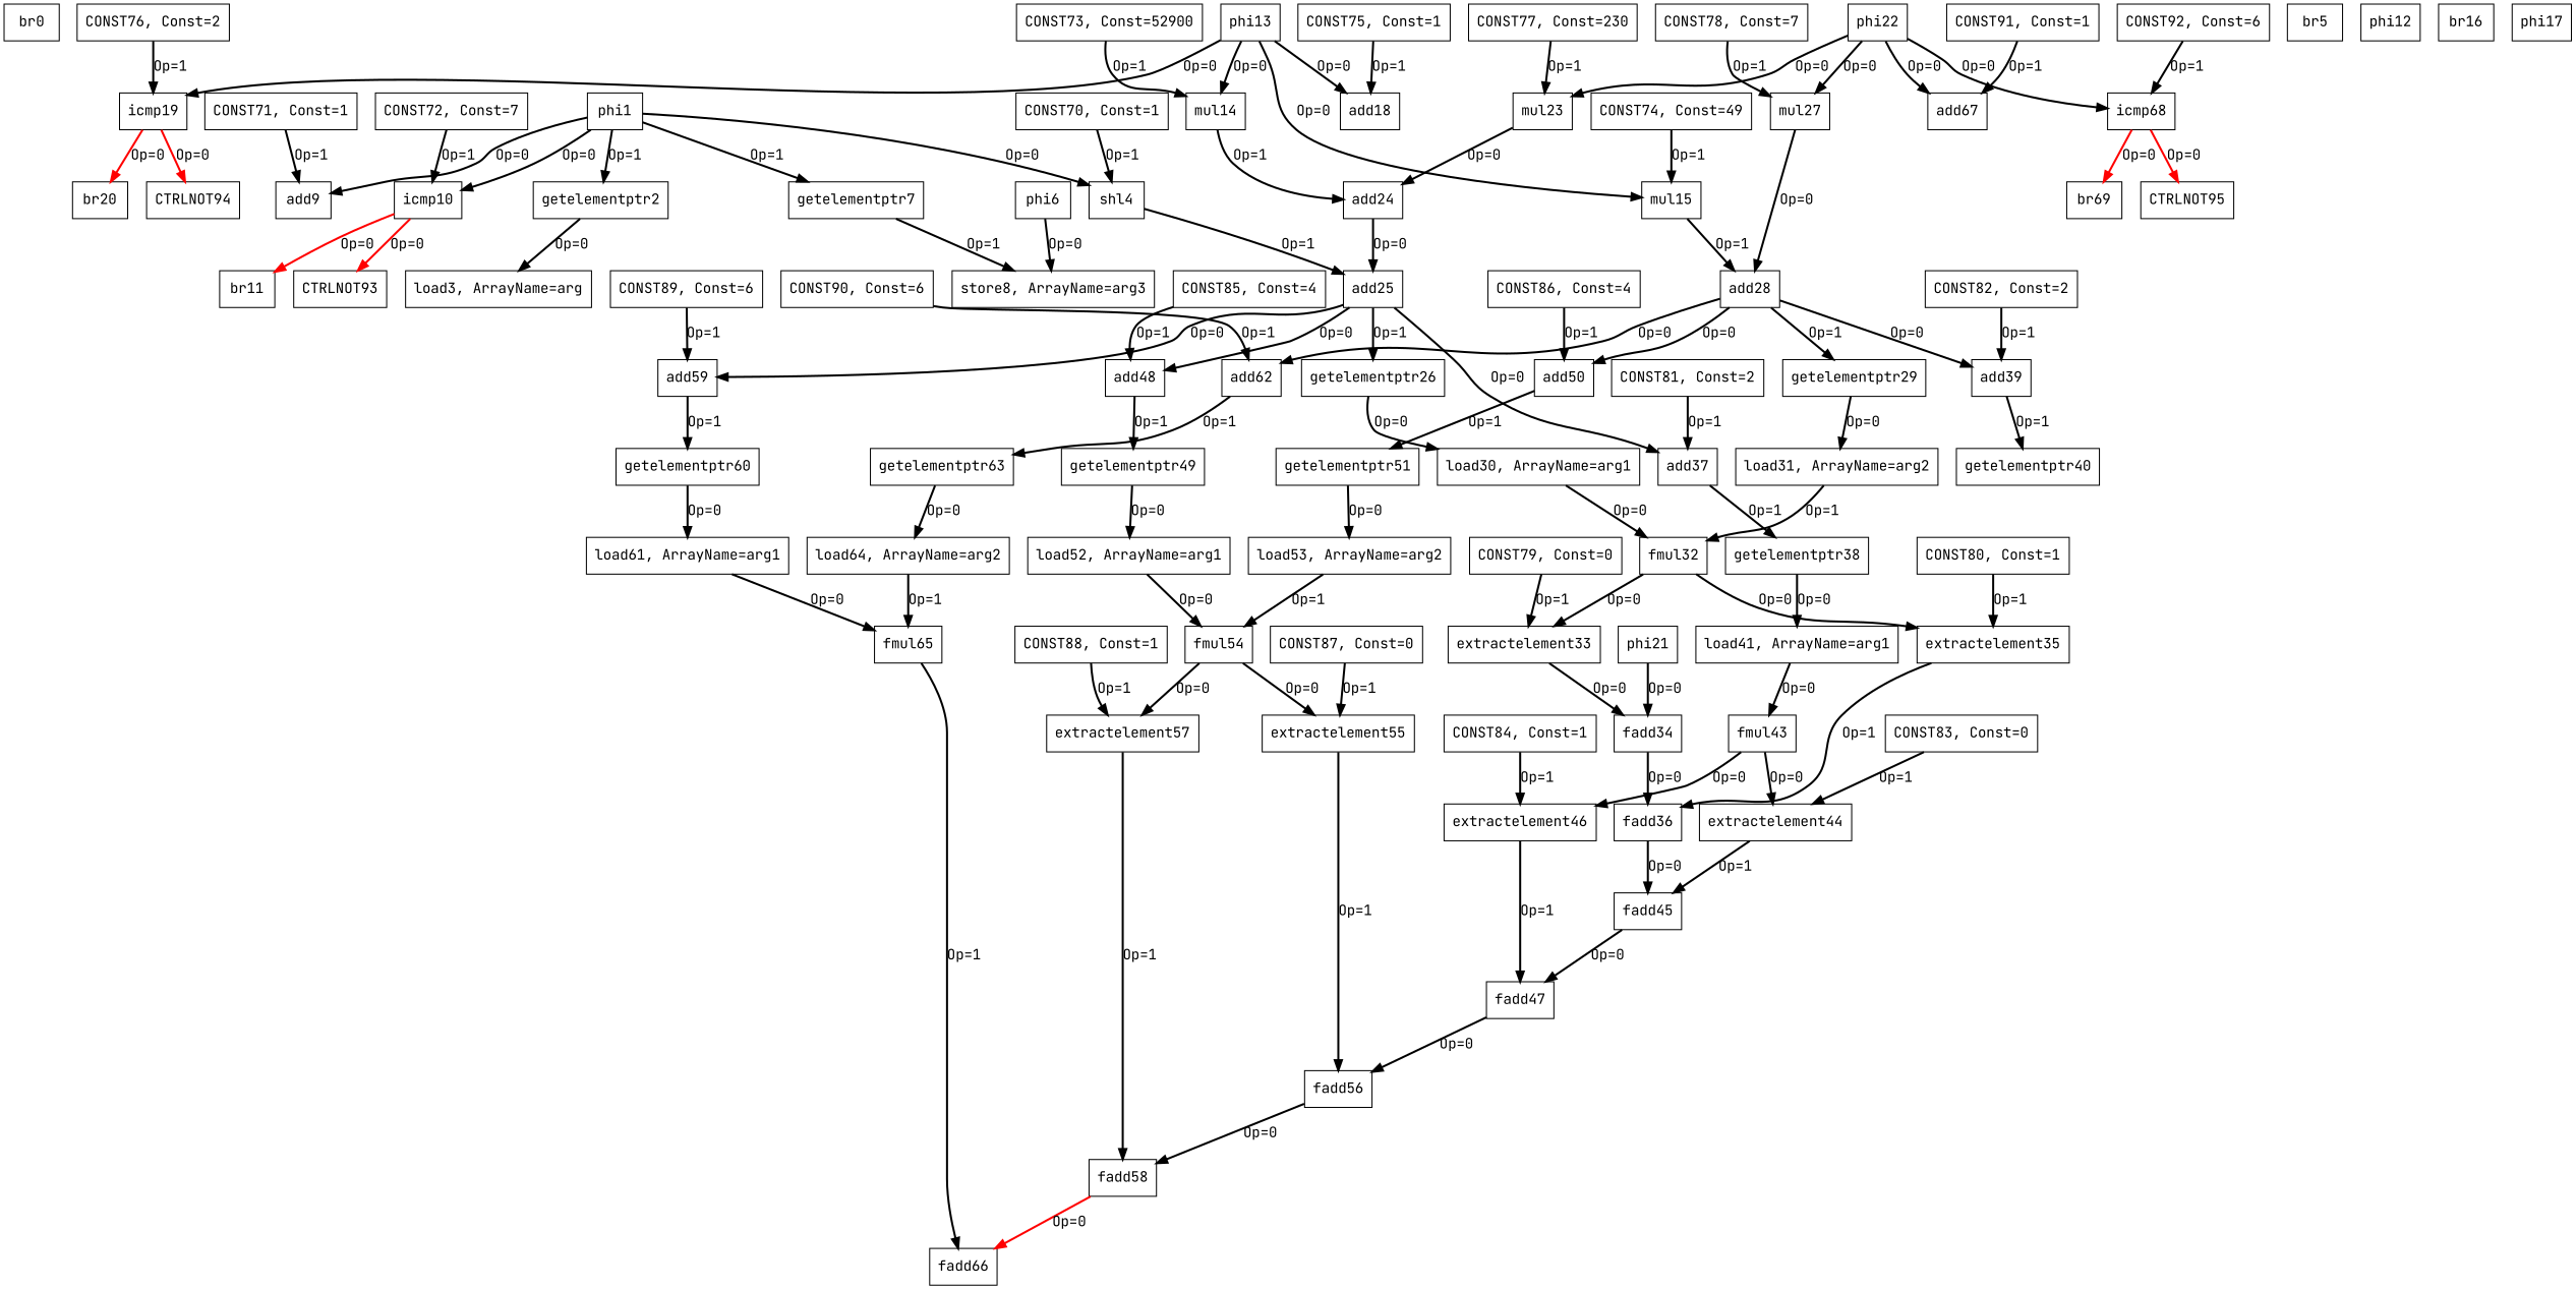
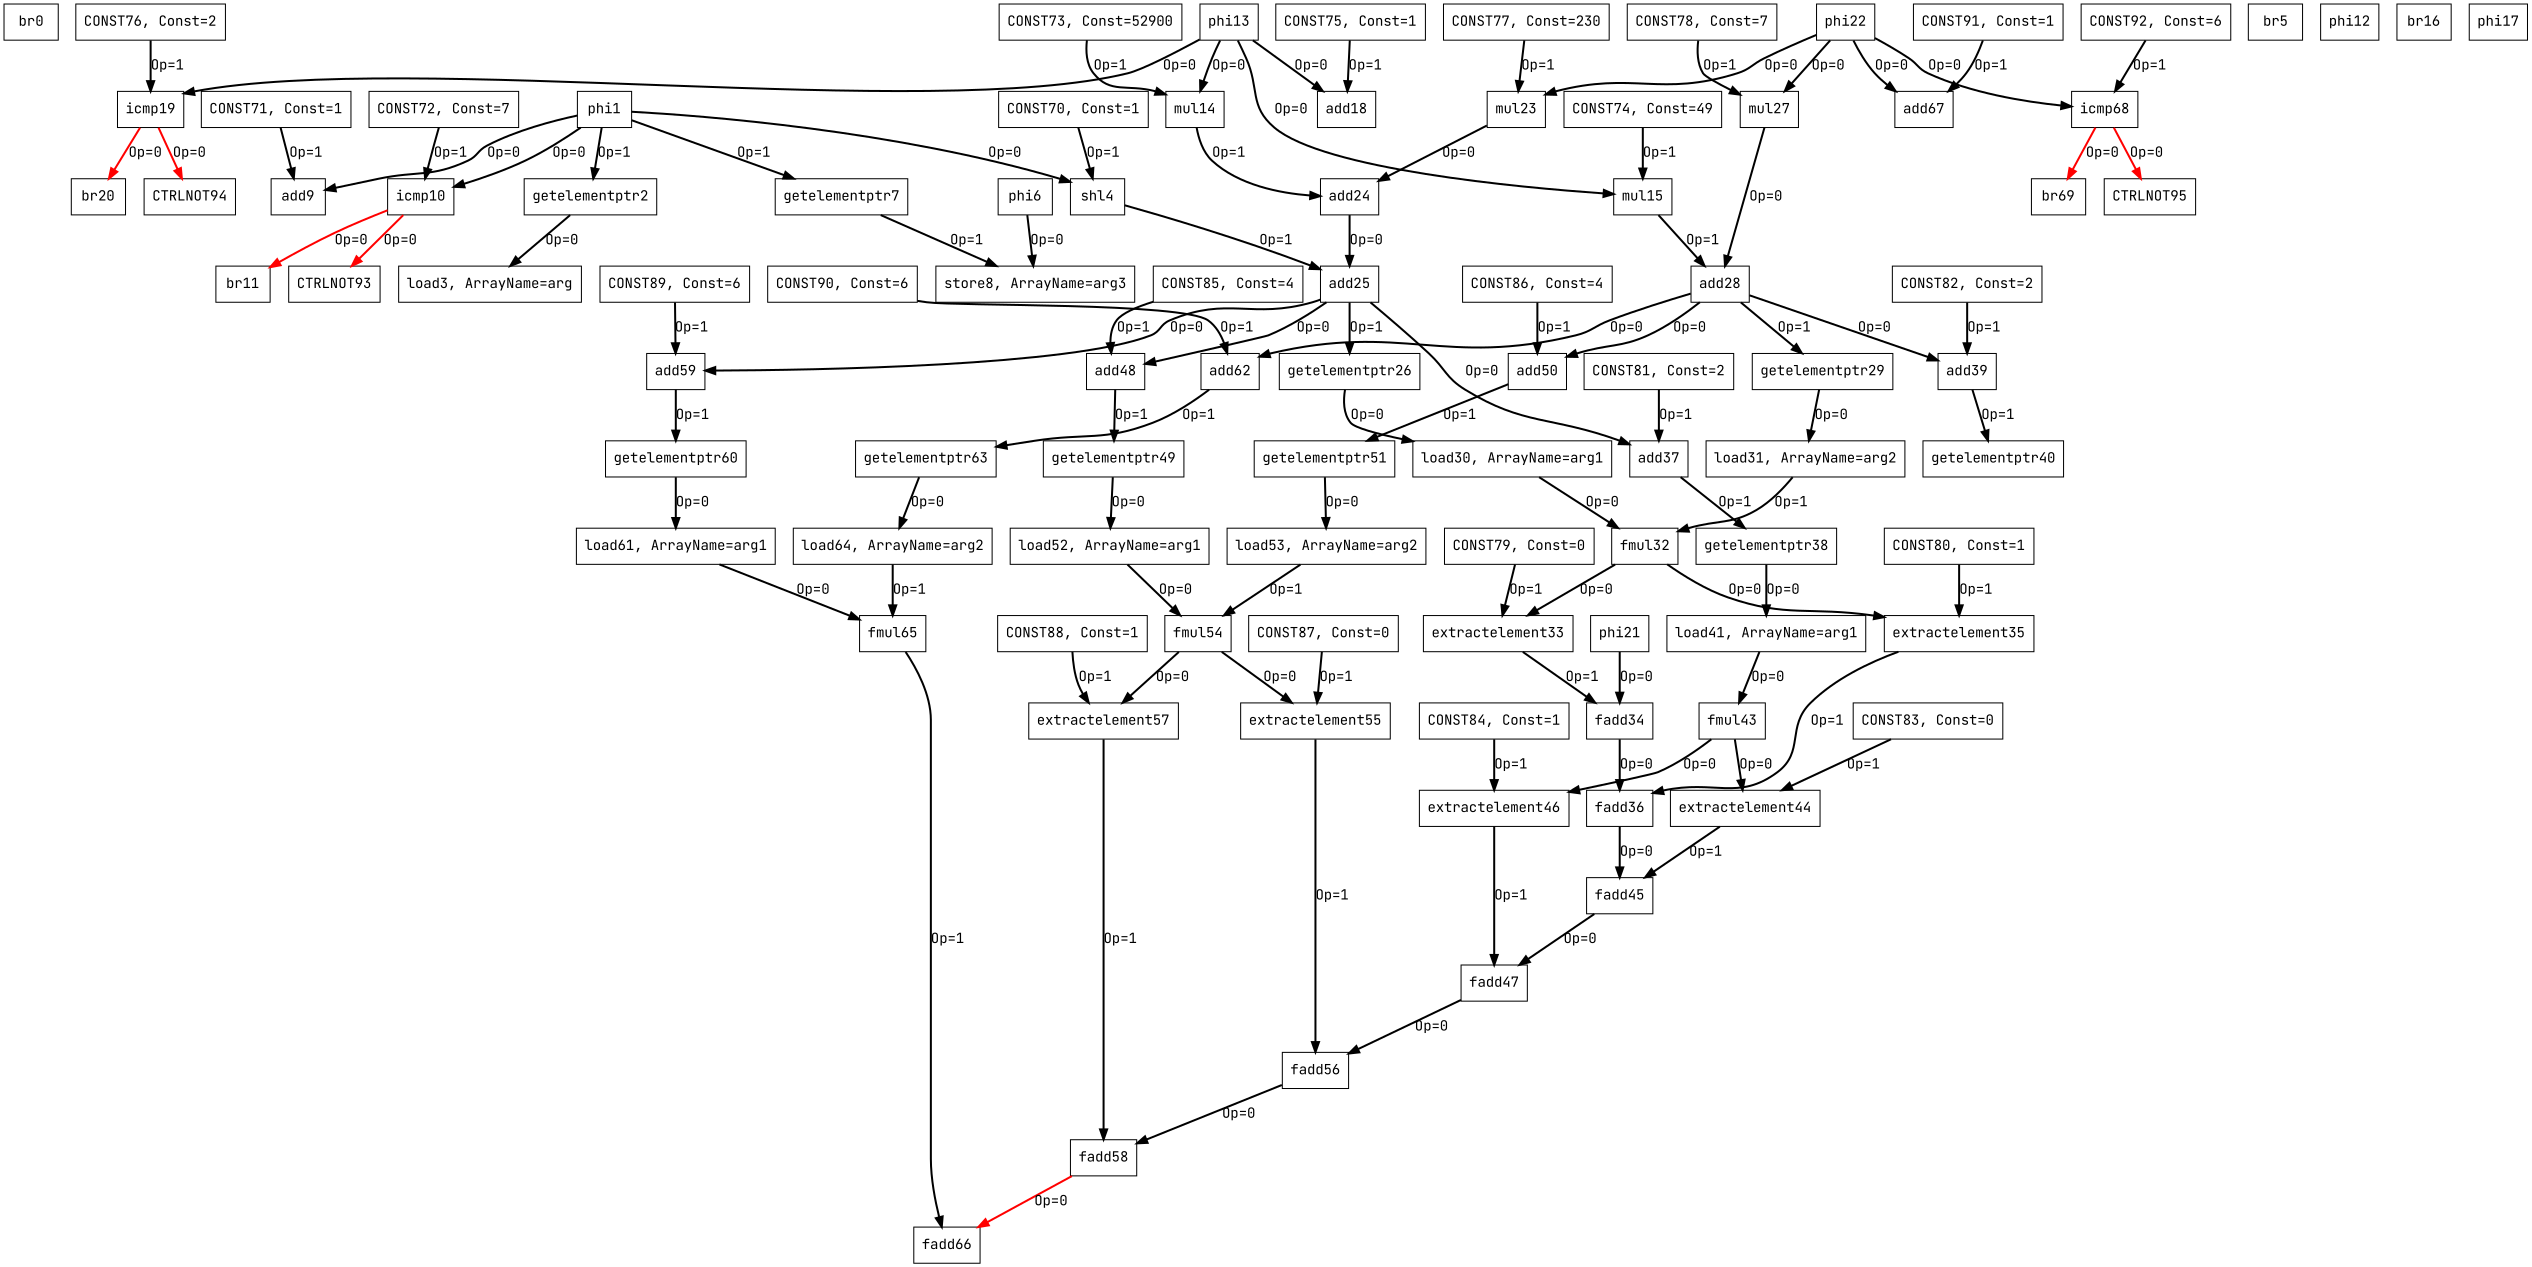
  digraph {
    fontname="JetBrains Mono"
    node [color=black fontname="JetBrains Mono" shape=box]
    edge [color=black fontname="JetBrains Mono" style=bold]
    n1 [label=br0]
    n2 [label=phi1]
    n3 [label=getelementptr2]
    n4 [label=shl4]
    n5 [label=getelementptr7]
    n6 [label=add9]
    n7 [label=icmp10]
    n8 [label="load3, ArrayName=arg"]
    n9 [label=add25]
    n10 [label="store8, ArrayName=arg3"]
    n11 [label=br11]
    n12 [label=CTRLNOT93]
    n13 [label=getelementptr26]
    n14 [label=add37]
    n15 [label=add48]
    n16 [label=add59]
    n17 [label=br5]
    n18 [label=phi6]
    n19 [label=phi12]
    n20 [label=phi13]
    n21 [label=mul14]
    n22 [label=mul15]
    n23 [label=add18]
    n24 [label=icmp19]
    n25 [label=add24]
    n26 [label=add28]
    n27 [label=br20]
    n28 [label=CTRLNOT94]
    n29 [label=getelementptr29]
    n30 [label=add39]
    n31 [label=add50]
    n32 [label=add62]
    n33 [label=br16]
    n34 [label=phi17]
    n35 [label=phi21]
    n36 [label=fadd34]
    n37 [label=fadd36]
    n38 [label=phi22]
    n39 [label=mul23]
    n40 [label=mul27]
    n41 [label=add67]
    n42 [label=icmp68]
    n43 [label=br69]
    n44 [label=CTRLNOT95]
    n45 [label="load30, ArrayName=arg1"]
    n46 [label=getelementptr38]
    n47 [label=getelementptr49]
    n48 [label=getelementptr60]
    n49 [label=fmul32]
    n50 [label="load31, ArrayName=arg2"]
    n51 [label=getelementptr40]
    n52 [label=getelementptr51]
    n53 [label=getelementptr63]
    n54 [label=extractelement33]
    n55 [label=extractelement35]
    n56 [label=fadd45]
    n57 [label=fadd47]
    n58 [label="load41, ArrayName=arg1"]
    n59 [label=fmul43]
    n60 [label=extractelement44]
    n61 [label=extractelement46]
    n62 [label=fadd56]
    n63 [label=fadd58]
    n64 [label="load52, ArrayName=arg1"]
    n65 [label=fmul54]
    n66 [label="load53, ArrayName=arg2"]
    n67 [label=extractelement55]
    n68 [label=extractelement57]
    n69 [label=fadd66]
    n70 [label="load61, ArrayName=arg1"]
    n71 [label=fmul65]
    n72 [label="load64, ArrayName=arg2"]
    n73 [label="CONST70, Const=1"]
    n74 [label="CONST71, Const=1"]
    n75 [label="CONST72, Const=7"]
    n76 [label="CONST73, Const=52900"]
    n77 [label="CONST74, Const=49"]
    n78 [label="CONST75, Const=1"]
    n79 [label="CONST76, Const=2"]
    n80 [label="CONST77, Const=230"]
    n81 [label="CONST78, Const=7"]
    n82 [label="CONST79, Const=0"]
    n83 [label="CONST80, Const=1"]
    n84 [label="CONST81, Const=2"]
    n85 [label="CONST82, Const=2"]
    n86 [label="CONST83, Const=0"]
    n87 [label="CONST84, Const=1"]
    n88 [label="CONST85, Const=4"]
    n89 [label="CONST86, Const=4"]
    n90 [label="CONST87, Const=0"]
    n91 [label="CONST88, Const=1"]
    n92 [label="CONST89, Const=6"]
    n93 [label="CONST90, Const=6"]
    n94 [label="CONST91, Const=1"]
    n95 [label="CONST92, Const=6"]
    n2 -> n3 [label="Op=1"]
    n2 -> n4 [label="Op=0"]
    n2 -> n5 [label="Op=1"]
    n2 -> n6 [label="Op=0"]
    n2 -> n7 [label="Op=0"]
    n3 -> n8 [label="Op=0"]
    n4 -> n9 [label="Op=1"]
    n5 -> n10 [label="Op=1"]
    n7 -> n11 [color=red label="Op=0"]
    n7 -> n12 [color=red label="Op=0"]
    n9 -> n13 [label="Op=1"]
    n9 -> n14 [label="Op=0"]
    n9 -> n15 [label="Op=0"]
    n9 -> n16 [label="Op=0"]
    n13 -> n45 [label="Op=0"]
    n14 -> n46 [label="Op=1"]
    n15 -> n47 [label="Op=1"]
    n16 -> n48 [label="Op=1"]
    n18 -> n10 [label="Op=0"]
    n20 -> n21 [label="Op=0"]
    n20 -> n22 [label="Op=0"]
    n20 -> n23 [label="Op=0"]
    n20 -> n24 [label="Op=0"]
    n21 -> n25 [label="Op=1"]
    n22 -> n26 [label="Op=1"]
    n24 -> n27 [color=red label="Op=0"]
    n24 -> n28 [color=red label="Op=0"]
    n25 -> n9 [label="Op=0"]
    n26 -> n29 [label="Op=1"]
    n26 -> n30 [label="Op=0"]
    n26 -> n31 [label="Op=0"]
    n26 -> n32 [label="Op=0"]
    n29 -> n50 [label="Op=0"]
    n30 -> n51 [label="Op=1"]
    n31 -> n52 [label="Op=1"]
    n32 -> n53 [label="Op=1"]
    n35 -> n36 [label="Op=0"]
    n36 -> n37 [label="Op=0"]
    n37 -> n56 [label="Op=0"]
    n38 -> n39 [label="Op=0"]
    n38 -> n40 [label="Op=0"]
    n38 -> n41 [label="Op=0"]
    n38 -> n42 [label="Op=0"]
    n39 -> n25 [label="Op=0"]
    n40 -> n26 [label="Op=0"]
    n42 -> n43 [color=red label="Op=0"]
    n42 -> n44 [color=red label="Op=0"]
    n45 -> n49 [label="Op=0"]
    n46 -> n58 [label="Op=0"]
    n47 -> n64 [label="Op=0"]
    n48 -> n70 [label="Op=0"]
    n49 -> n54 [label="Op=0"]
    n49 -> n55 [label="Op=0"]
    n50 -> n49 [label="Op=1"]
    n52 -> n66 [label="Op=0"]
    n53 -> n72 [label="Op=0"]
-   n54 -> n36 [label="Op=0"]
+   n54 -> n36 [label="Op=1"]
    n55 -> n37 [label="Op=1"]
    n56 -> n57 [label="Op=0"]
    n57 -> n62 [label="Op=0"]
    n58 -> n59 [label="Op=0"]
    n59 -> n60 [label="Op=0"]
    n59 -> n61 [label="Op=0"]
    n60 -> n56 [label="Op=1"]
    n61 -> n57 [label="Op=1"]
    n62 -> n63 [label="Op=0"]
    n63 -> n69 [color=red label="Op=0"]
    n64 -> n65 [label="Op=0"]
    n65 -> n67 [label="Op=0"]
    n65 -> n68 [label="Op=0"]
    n66 -> n65 [label="Op=1"]
    n67 -> n62 [label="Op=1"]
    n68 -> n63 [label="Op=1"]
    n70 -> n71 [label="Op=0"]
    n71 -> n69 [label="Op=1"]
    n72 -> n71 [label="Op=1"]
    n73 -> n4 [label="Op=1"]
    n74 -> n6 [label="Op=1"]
    n75 -> n7 [label="Op=1"]
    n76 -> n21 [label="Op=1"]
    n77 -> n22 [label="Op=1"]
    n78 -> n23 [label="Op=1"]
    n79 -> n24 [label="Op=1"]
    n80 -> n39 [label="Op=1"]
    n81 -> n40 [label="Op=1"]
    n82 -> n54 [label="Op=1"]
    n83 -> n55 [label="Op=1"]
    n84 -> n14 [label="Op=1"]
    n85 -> n30 [label="Op=1"]
    n86 -> n60 [label="Op=1"]
    n87 -> n61 [label="Op=1"]
    n88 -> n15 [label="Op=1"]
    n89 -> n31 [label="Op=1"]
    n90 -> n67 [label="Op=1"]
    n91 -> n68 [label="Op=1"]
    n92 -> n16 [label="Op=1"]
    n93 -> n32 [label="Op=1"]
    n94 -> n41 [label="Op=1"]
    n95 -> n42 [label="Op=1"]
  }
